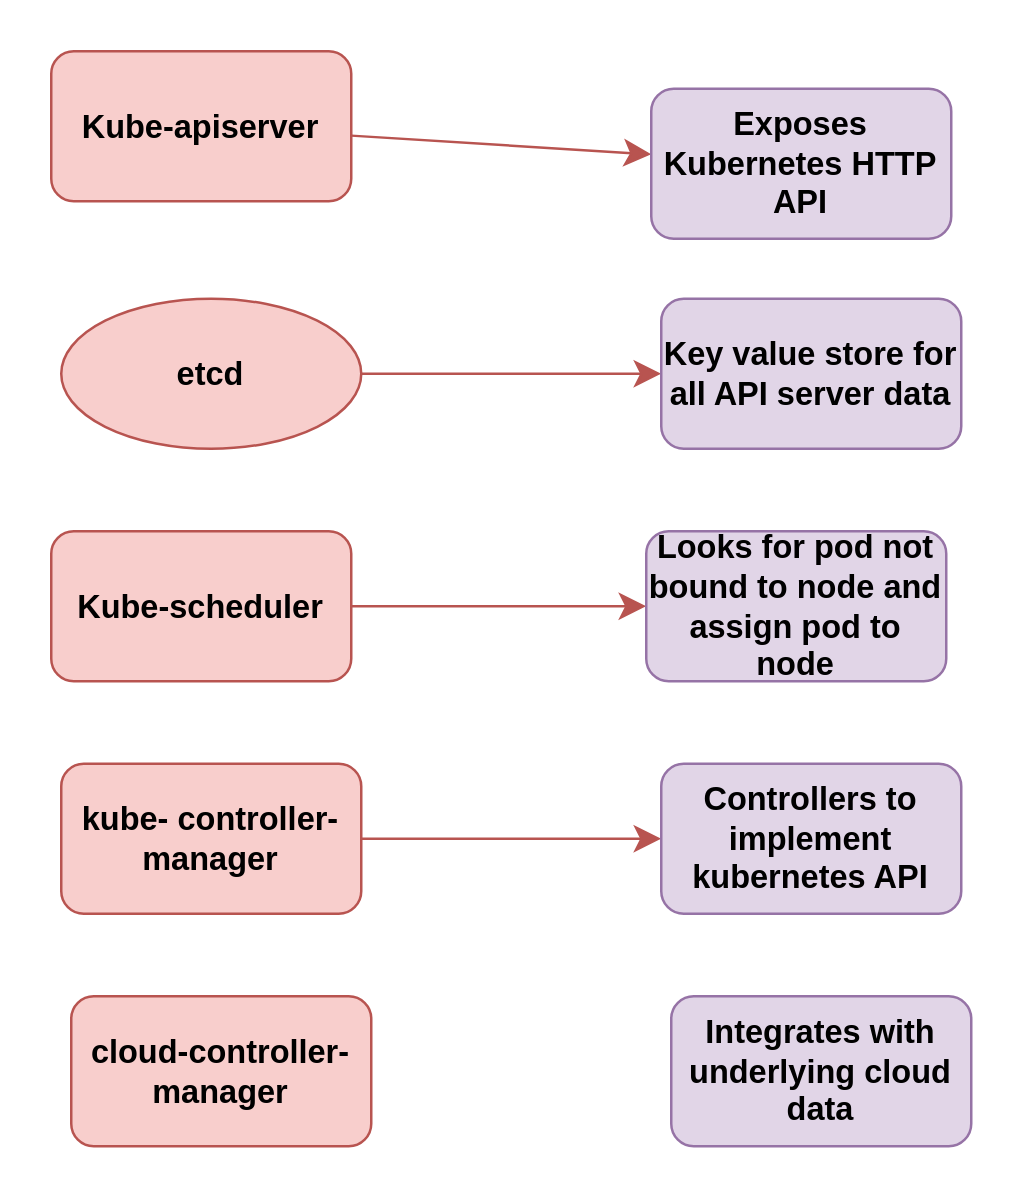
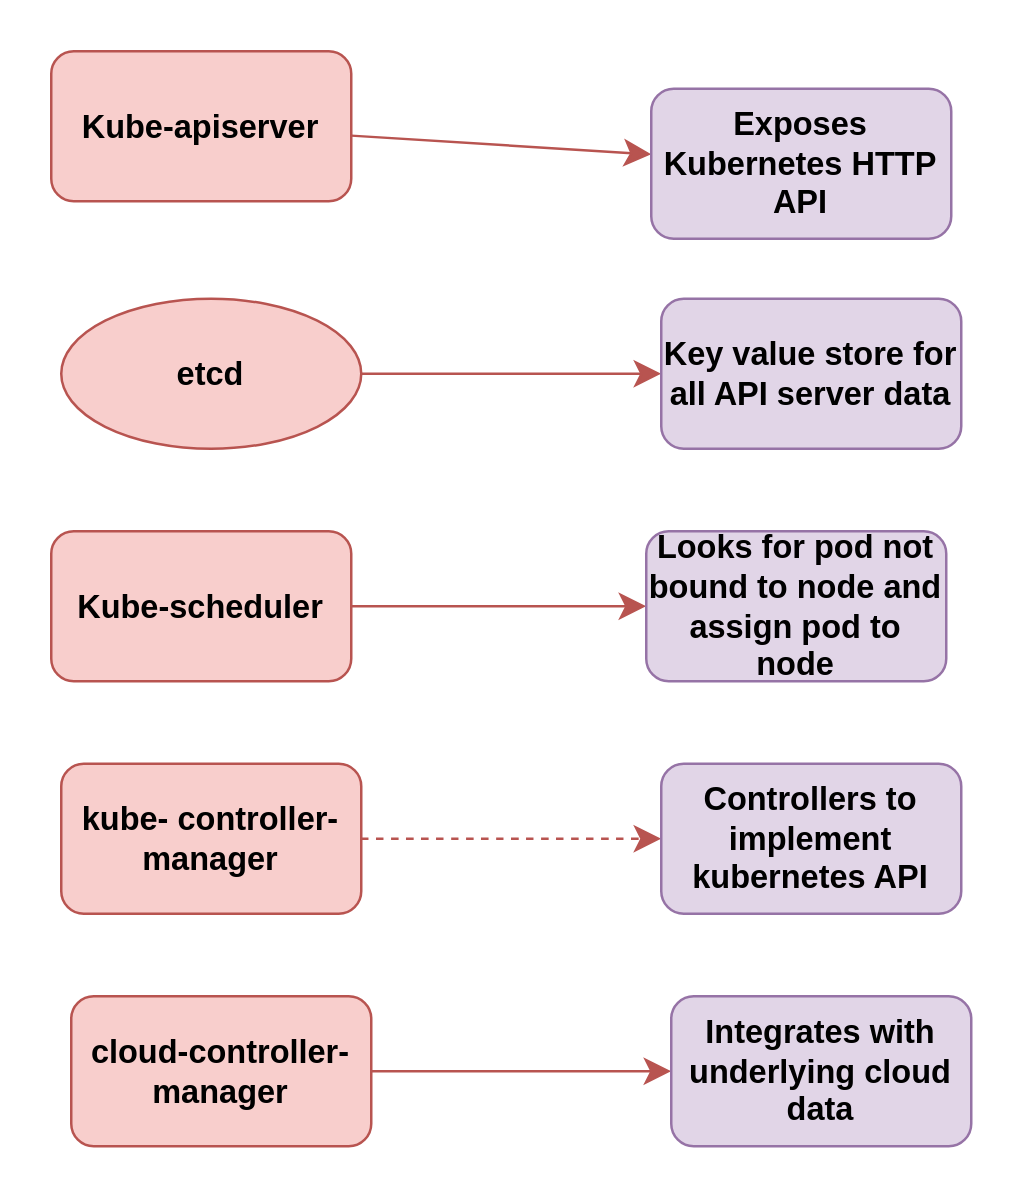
  <mxCell id="0" />
  <mxCell id="1" parent="0" />
  <mxCell id="2" value="" style="edgeStyle=none;curved=1;rounded=0;orthogonalLoop=1;jettySize=auto;html=1;fontSize=13;startSize=8;endSize=8;fillColor=#f8cecc;strokeColor=#b85450;fontStyle=1" edge="1" parent="1" source="3" target="4"><mxGeometry relative="1" as="geometry" /></mxCell>
  <mxCell id="3" value="Kube-apiserver" style="rounded=1;whiteSpace=wrap;html=1;fillColor=#f8cecc;strokeColor=#b85450;fontStyle=1;fontSize=13;" vertex="1" parent="1"><mxGeometry x="20" y="20" width="120" height="60" as="geometry" /></mxCell>
  <mxCell id="4" value="Exposes Kubernetes HTTP API" style="rounded=1;whiteSpace=wrap;html=1;fillColor=#e1d5e7;strokeColor=#9673a6;fontStyle=1;fontSize=13;" vertex="1" parent="1"><mxGeometry x="260" y="35" width="120" height="60" as="geometry" /></mxCell>
  <mxCell id="5" value="" style="edgeStyle=none;curved=1;rounded=0;orthogonalLoop=1;jettySize=auto;html=1;fontSize=13;startSize=8;endSize=8;fillColor=#f8cecc;strokeColor=#b85450;fontStyle=1" edge="1" parent="1" source="6" target="7"><mxGeometry relative="1" as="geometry" /></mxCell>
  <mxCell id="6" value="etcd" style="ellipse;whiteSpace=wrap;html=1;fillColor=#f8cecc;strokeColor=#b85450;fontStyle=1;fontSize=13;" vertex="1" parent="1"><mxGeometry x="24" y="119" width="120" height="60" as="geometry" /></mxCell>
  <mxCell id="7" value="Key value store for all API server data" style="rounded=1;whiteSpace=wrap;html=1;fillColor=#e1d5e7;strokeColor=#9673a6;fontStyle=1;fontSize=13;" vertex="1" parent="1"><mxGeometry x="264" y="119" width="120" height="60" as="geometry" /></mxCell>
  <mxCell id="8" style="edgeStyle=none;curved=1;rounded=0;orthogonalLoop=1;jettySize=auto;html=1;exitX=1;exitY=0.5;exitDx=0;exitDy=0;entryX=0;entryY=0.5;entryDx=0;entryDy=0;fontSize=13;startSize=8;endSize=8;fillColor=#f8cecc;strokeColor=#b85450;fontStyle=1" edge="1" parent="1" source="9" target="10"><mxGeometry relative="1" as="geometry" /></mxCell>
  <mxCell id="9" value="Kube-scheduler" style="rounded=1;whiteSpace=wrap;html=1;fillColor=#f8cecc;strokeColor=#b85450;fontStyle=1;fontSize=13;" vertex="1" parent="1"><mxGeometry x="20" y="212" width="120" height="60" as="geometry" /></mxCell>
  <mxCell id="10" value="Looks for pod not bound to node and assign pod to node" style="rounded=1;whiteSpace=wrap;html=1;fillColor=#e1d5e7;strokeColor=#9673a6;fontStyle=1;fontSize=13;" vertex="1" parent="1"><mxGeometry x="258" y="212" width="120" height="60" as="geometry" /></mxCell>
- <mxCell id="11" style="edgeStyle=none;curved=1;rounded=0;orthogonalLoop=1;jettySize=auto;html=1;exitX=1;exitY=0.5;exitDx=0;exitDy=0;entryX=0;entryY=0.5;entryDx=0;entryDy=0;fontSize=13;startSize=8;endSize=8;fillColor=#f8cecc;strokeColor=#b85450;fontStyle=1" edge="1" parent="1" source="12" target="13"><mxGeometry relative="1" as="geometry" /></mxCell>
+ <mxCell id="11" style="edgeStyle=none;curved=1;rounded=0;orthogonalLoop=1;jettySize=auto;html=1;exitX=1;exitY=0.5;exitDx=0;exitDy=0;entryX=0;entryY=0.5;entryDx=0;entryDy=0;fontSize=13;startSize=8;endSize=8;fillColor=#f8cecc;strokeColor=#b85450;fontStyle=1;dashed=1;" edge="1" parent="1" source="12" target="13"><mxGeometry relative="1" as="geometry" /></mxCell>
  <mxCell id="12" value="kube- controller-manager" style="rounded=1;whiteSpace=wrap;html=1;fillColor=#f8cecc;strokeColor=#b85450;fontStyle=1;fontSize=13;" vertex="1" parent="1"><mxGeometry x="24" y="305" width="120" height="60" as="geometry" /></mxCell>
  <mxCell id="13" value="Controllers to implement kubernetes API" style="rounded=1;whiteSpace=wrap;html=1;fillColor=#e1d5e7;strokeColor=#9673a6;fontStyle=1;fontSize=13;" vertex="1" parent="1"><mxGeometry x="264" y="305" width="120" height="60" as="geometry" /></mxCell>
+ <mxCell id="14" value="" style="edgeStyle=none;curved=1;rounded=0;orthogonalLoop=1;jettySize=auto;html=1;fontSize=13;startSize=8;endSize=8;fillColor=#f8cecc;strokeColor=#b85450;fontStyle=1" edge="1" parent="1" source="15" target="16"><mxGeometry relative="1" as="geometry" /></mxCell>
  <mxCell id="15" value="cloud-controller-manager" style="rounded=1;whiteSpace=wrap;html=1;fillColor=#f8cecc;strokeColor=#b85450;fontStyle=1;fontSize=13;" vertex="1" parent="1"><mxGeometry x="28" y="398" width="120" height="60" as="geometry" /></mxCell>
  <mxCell id="16" value="Integrates with underlying cloud data" style="rounded=1;whiteSpace=wrap;html=1;fillColor=#e1d5e7;strokeColor=#9673a6;fontStyle=1;fontSize=13;" vertex="1" parent="1"><mxGeometry x="268" y="398" width="120" height="60" as="geometry" /></mxCell>
